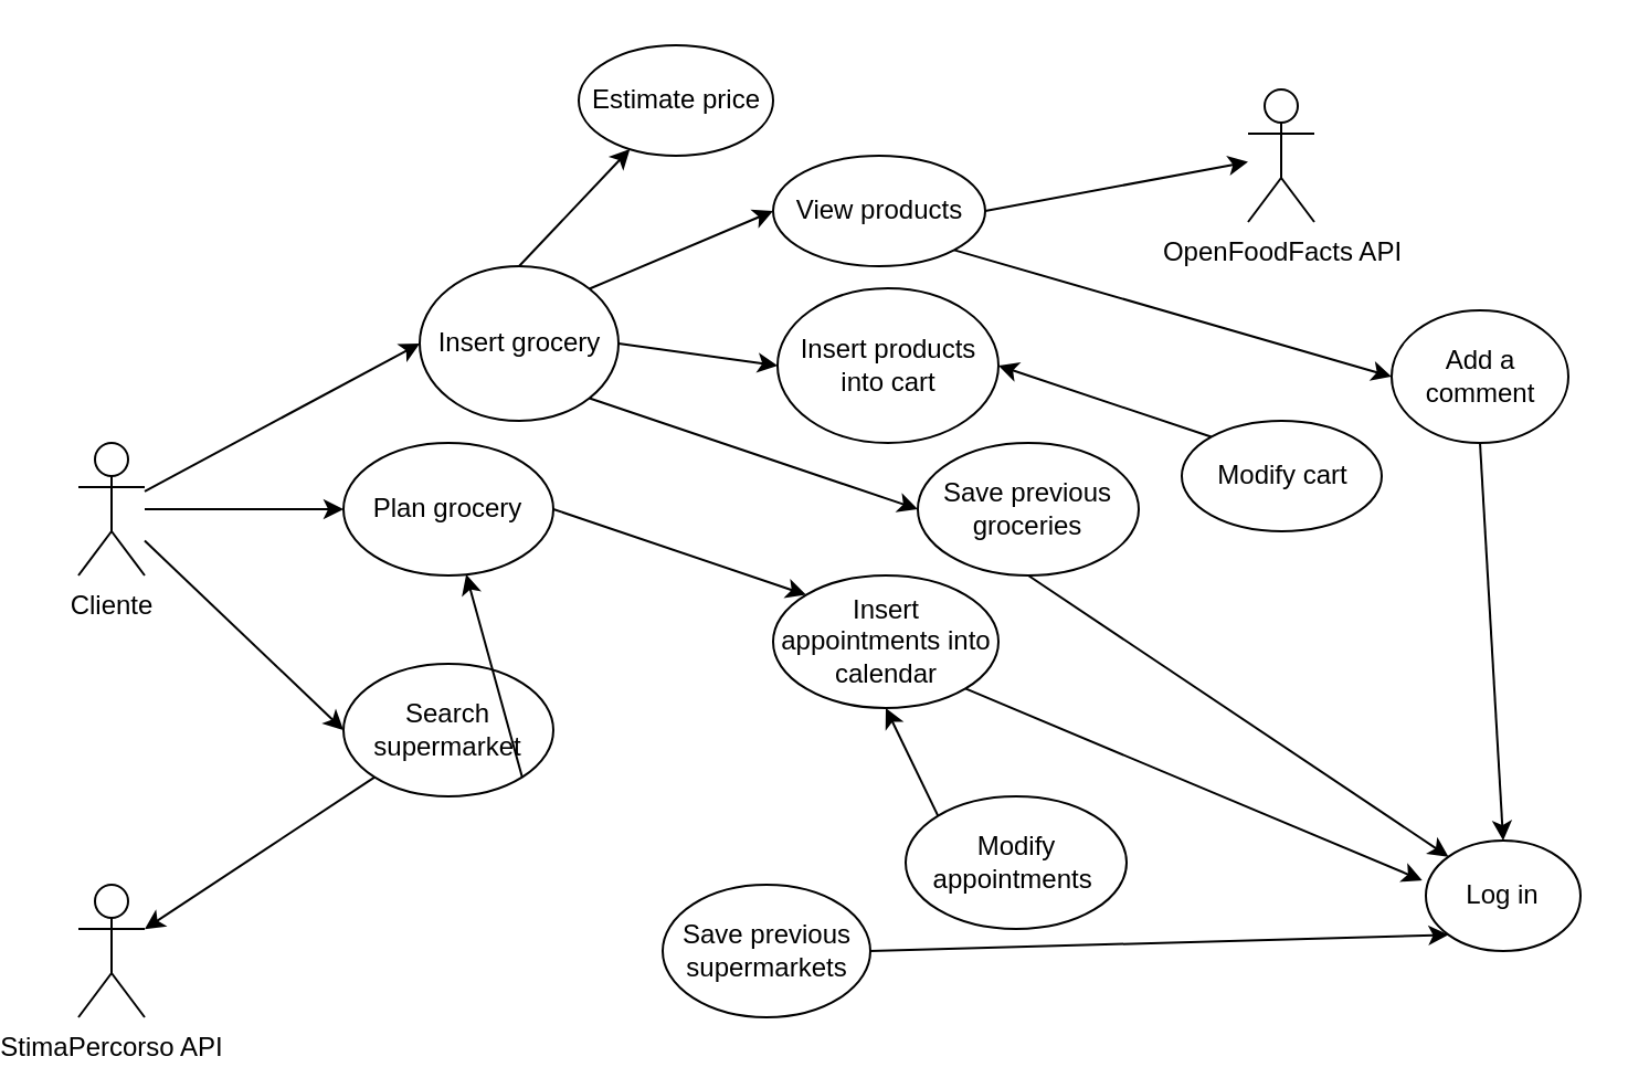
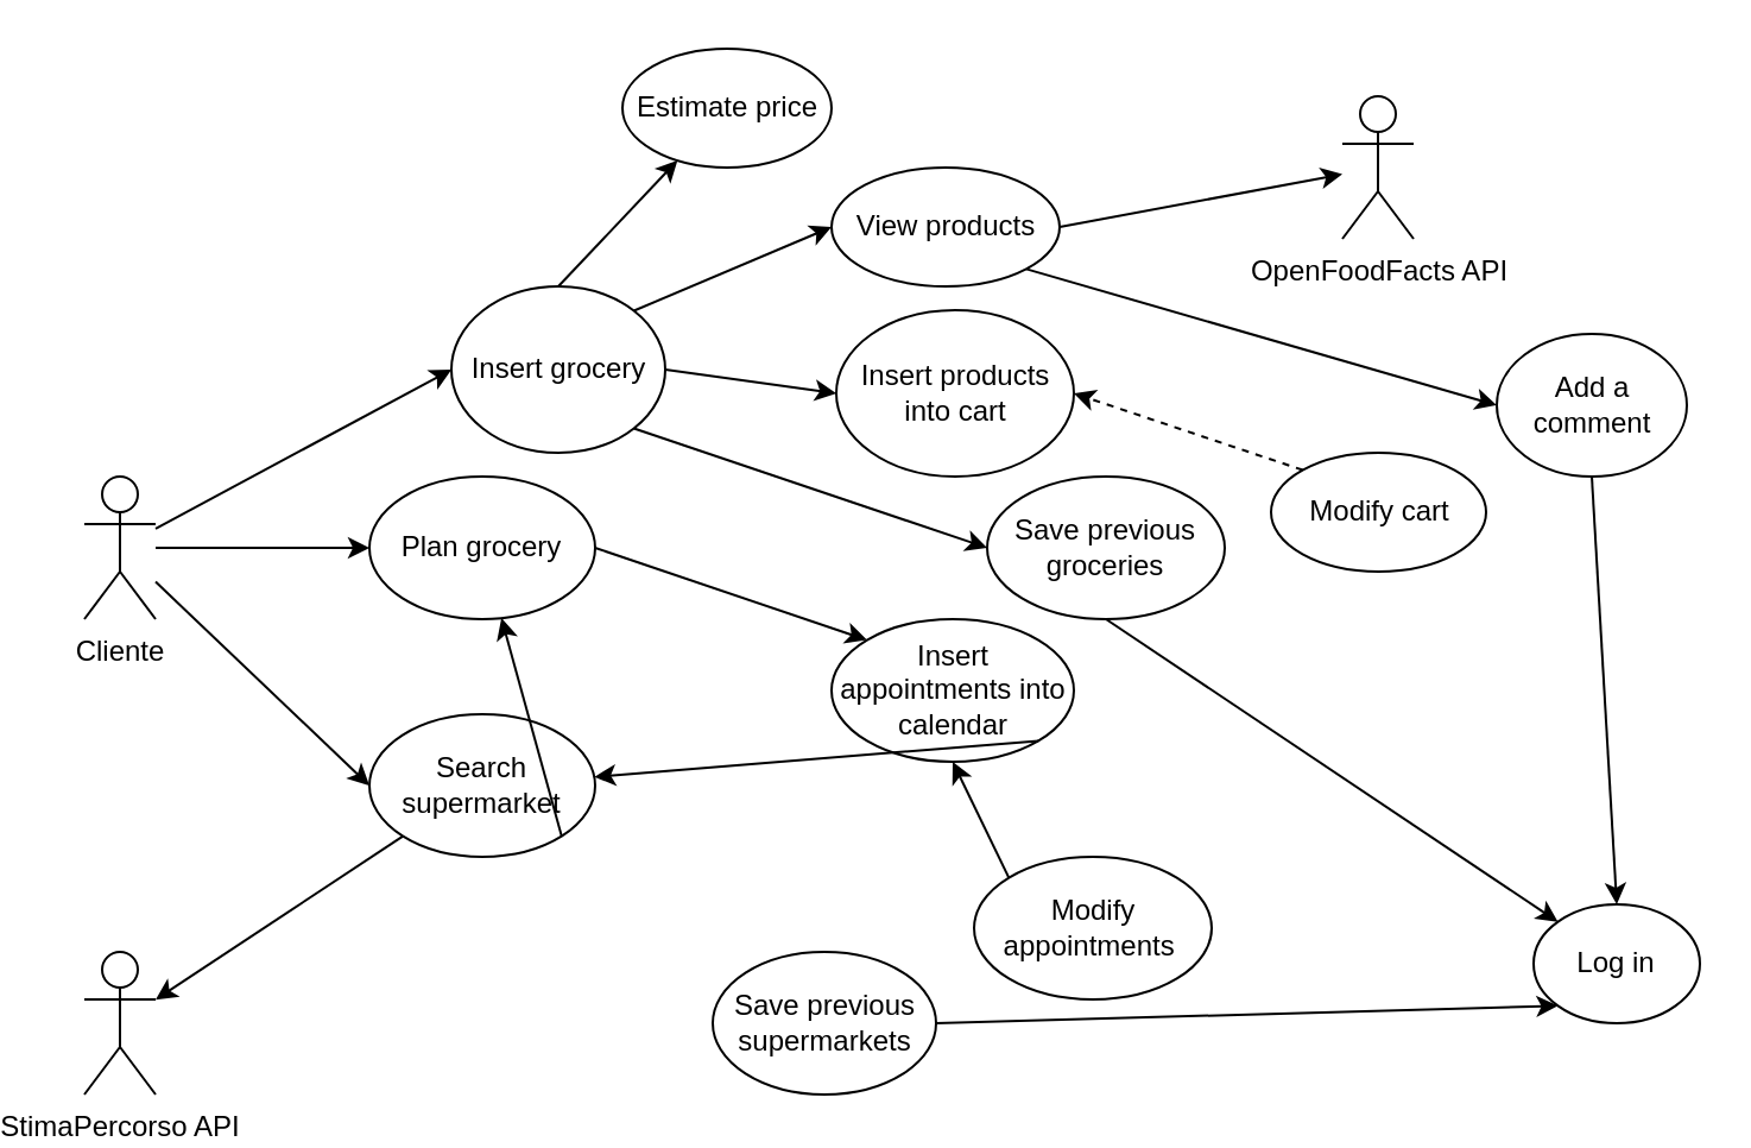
  <mxCell id="0" />
  <mxCell id="1" parent="0" />
  <mxCell id="2" value="Cliente&lt;br&gt;" style="shape=umlActor;verticalLabelPosition=bottom;verticalAlign=top;html=1;outlineConnect=0;" vertex="1" parent="1"><mxGeometry x="20" y="200" width="30" height="60" as="geometry" /></mxCell>
  <mxCell id="3" value="Insert grocery" style="ellipse;whiteSpace=wrap;html=1;" vertex="1" parent="1"><mxGeometry x="174.5" y="120" width="90" height="70" as="geometry" /></mxCell>
  <mxCell id="4" value="View products" style="ellipse;whiteSpace=wrap;html=1;" vertex="1" parent="1"><mxGeometry x="334.5" y="70" width="96" height="50" as="geometry" /></mxCell>
  <mxCell id="5" value="Insert products into cart" style="ellipse;whiteSpace=wrap;html=1;" vertex="1" parent="1"><mxGeometry x="336.5" y="130" width="100" height="70" as="geometry" /></mxCell>
  <mxCell id="6" value="Plan grocery" style="ellipse;whiteSpace=wrap;html=1;" vertex="1" parent="1"><mxGeometry x="140" y="200" width="95" height="60" as="geometry" /></mxCell>
  <mxCell id="7" value="Log in" style="ellipse;whiteSpace=wrap;html=1;" vertex="1" parent="1"><mxGeometry x="630" y="380" width="70" height="50" as="geometry" /></mxCell>
  <mxCell id="8" value="Search supermarket" style="ellipse;whiteSpace=wrap;html=1;" vertex="1" parent="1"><mxGeometry x="140" y="300" width="95" height="60" as="geometry" /></mxCell>
  <mxCell id="9" value="" style="endArrow=classic;html=1;rounded=0;entryX=0;entryY=0.5;entryDx=0;entryDy=0;" edge="1" parent="1" source="2" target="3"><mxGeometry width="50" height="50" relative="1" as="geometry"><mxPoint x="90" y="180" as="sourcePoint" /><mxPoint x="180" y="160" as="targetPoint" /></mxGeometry></mxCell>
  <mxCell id="10" value="" style="endArrow=classic;html=1;rounded=0;entryX=0;entryY=0.5;entryDx=0;entryDy=0;" edge="1" parent="1" source="2" target="6"><mxGeometry width="50" height="50" relative="1" as="geometry"><mxPoint x="340" y="240" as="sourcePoint" /><mxPoint x="390" y="190" as="targetPoint" /></mxGeometry></mxCell>
  <mxCell id="11" value="" style="endArrow=classic;html=1;rounded=0;entryX=0;entryY=0.5;entryDx=0;entryDy=0;" edge="1" parent="1" source="2" target="8"><mxGeometry width="50" height="50" relative="1" as="geometry"><mxPoint x="340" y="240" as="sourcePoint" /><mxPoint x="390" y="190" as="targetPoint" /></mxGeometry></mxCell>
  <mxCell id="12" value="" style="endArrow=classic;html=1;rounded=0;exitX=1;exitY=0;exitDx=0;exitDy=0;entryX=0;entryY=0.5;entryDx=0;entryDy=0;" edge="1" parent="1" source="3" target="4"><mxGeometry width="50" height="50" relative="1" as="geometry"><mxPoint x="304.5" y="240" as="sourcePoint" /><mxPoint x="354.5" y="190" as="targetPoint" /></mxGeometry></mxCell>
  <mxCell id="13" value="" style="endArrow=classic;html=1;rounded=0;exitX=1;exitY=0.5;exitDx=0;exitDy=0;entryX=0;entryY=0.5;entryDx=0;entryDy=0;" edge="1" parent="1" source="3" target="5"><mxGeometry width="50" height="50" relative="1" as="geometry"><mxPoint x="304.5" y="240" as="sourcePoint" /><mxPoint x="354.5" y="190" as="targetPoint" /></mxGeometry></mxCell>
  <mxCell id="14" value="Insert appointments into calendar" style="ellipse;whiteSpace=wrap;html=1;" vertex="1" parent="1"><mxGeometry x="334.5" y="260" width="102" height="60" as="geometry" /></mxCell>
  <mxCell id="15" value="" style="endArrow=classic;html=1;rounded=0;exitX=1;exitY=0.5;exitDx=0;exitDy=0;entryX=0;entryY=0;entryDx=0;entryDy=0;" edge="1" parent="1" source="6" target="14"><mxGeometry width="50" height="50" relative="1" as="geometry"><mxPoint x="304.5" y="230" as="sourcePoint" /><mxPoint x="354.5" y="180" as="targetPoint" /></mxGeometry></mxCell>
  <mxCell id="16" value="Add a comment" style="ellipse;whiteSpace=wrap;html=1;" vertex="1" parent="1"><mxGeometry x="614.5" y="140" width="80" height="60" as="geometry" /></mxCell>
  <mxCell id="17" value="Save previous groceries" style="ellipse;whiteSpace=wrap;html=1;" vertex="1" parent="1"><mxGeometry x="400" y="200" width="100" height="60" as="geometry" /></mxCell>
  <mxCell id="18" value="" style="endArrow=classic;html=1;rounded=0;exitX=1;exitY=1;exitDx=0;exitDy=0;entryX=0;entryY=0.5;entryDx=0;entryDy=0;" edge="1" parent="1" source="3" target="17"><mxGeometry width="50" height="50" relative="1" as="geometry"><mxPoint x="314.5" y="310" as="sourcePoint" /><mxPoint x="364.5" y="260" as="targetPoint" /></mxGeometry></mxCell>
- <mxCell id="19" value="" style="endArrow=classic;html=1;rounded=0;entryX=-0.024;entryY=0.36;entryDx=0;entryDy=0;entryPerimeter=0;exitX=1;exitY=1;exitDx=0;exitDy=0;" edge="1" parent="1" source="14" target="7"><mxGeometry width="50" height="50" relative="1" as="geometry"><mxPoint x="294.5" y="290" as="sourcePoint" /><mxPoint x="344.5" y="240" as="targetPoint" /></mxGeometry></mxCell>
+ <mxCell id="19" value="" style="endArrow=classic;html=1;rounded=0;exitX=1;exitY=1;exitDx=0;exitDy=0;" edge="1" parent="1" source="14" target="8"><mxGeometry width="50" height="50" relative="1" as="geometry"><mxPoint x="294.5" y="290" as="sourcePoint" /><mxPoint x="344.5" y="240" as="targetPoint" /></mxGeometry></mxCell>
  <mxCell id="20" value="" style="endArrow=classic;html=1;rounded=0;entryX=0;entryY=0;entryDx=0;entryDy=0;exitX=0.5;exitY=1;exitDx=0;exitDy=0;" edge="1" parent="1" source="17" target="7"><mxGeometry width="50" height="50" relative="1" as="geometry"><mxPoint x="294.5" y="290" as="sourcePoint" /><mxPoint x="344.5" y="240" as="targetPoint" /></mxGeometry></mxCell>
  <mxCell id="21" value="" style="endArrow=classic;html=1;rounded=0;entryX=0.5;entryY=0;entryDx=0;entryDy=0;exitX=0.5;exitY=1;exitDx=0;exitDy=0;" edge="1" parent="1" source="16" target="7"><mxGeometry width="50" height="50" relative="1" as="geometry"><mxPoint x="294.5" y="290" as="sourcePoint" /><mxPoint x="344.5" y="240" as="targetPoint" /></mxGeometry></mxCell>
  <mxCell id="22" value="" style="endArrow=classic;html=1;rounded=0;entryX=0;entryY=0.5;entryDx=0;entryDy=0;exitX=1;exitY=1;exitDx=0;exitDy=0;" edge="1" parent="1" source="4" target="16"><mxGeometry width="50" height="50" relative="1" as="geometry"><mxPoint x="294.5" y="290" as="sourcePoint" /><mxPoint x="344.5" y="240" as="targetPoint" /></mxGeometry></mxCell>
  <mxCell id="23" value="Save previous supermarkets" style="ellipse;whiteSpace=wrap;html=1;" vertex="1" parent="1"><mxGeometry x="284.5" y="400" width="94" height="60" as="geometry" /></mxCell>
  <mxCell id="24" value="" style="endArrow=classic;html=1;rounded=0;exitX=1;exitY=1;exitDx=0;exitDy=0;" edge="1" parent="1" source="8" target="6"><mxGeometry width="50" height="50" relative="1" as="geometry"><mxPoint x="294.5" y="280" as="sourcePoint" /><mxPoint x="344.5" y="230" as="targetPoint" /></mxGeometry></mxCell>
  <mxCell id="25" value="OpenFoodFacts API&lt;br&gt;" style="shape=umlActor;verticalLabelPosition=bottom;verticalAlign=top;html=1;outlineConnect=0;" vertex="1" parent="1"><mxGeometry x="549.5" y="40" width="30" height="60" as="geometry" /></mxCell>
  <mxCell id="26" value="" style="endArrow=classic;html=1;rounded=0;exitX=1;exitY=0.5;exitDx=0;exitDy=0;" edge="1" parent="1" source="4" target="25"><mxGeometry width="50" height="50" relative="1" as="geometry"><mxPoint x="294.5" y="300" as="sourcePoint" /><mxPoint x="344.5" y="250" as="targetPoint" /></mxGeometry></mxCell>
  <mxCell id="27" value="StimaPercorso API&lt;br&gt;" style="shape=umlActor;verticalLabelPosition=bottom;verticalAlign=top;html=1;outlineConnect=0;" vertex="1" parent="1"><mxGeometry x="20" y="400" width="30" height="60" as="geometry" /></mxCell>
  <mxCell id="28" value="" style="endArrow=classic;html=1;rounded=0;exitX=0;exitY=1;exitDx=0;exitDy=0;" edge="1" parent="1" source="8" target="27"><mxGeometry width="50" height="50" relative="1" as="geometry"><mxPoint x="330" y="300" as="sourcePoint" /><mxPoint x="380" y="250" as="targetPoint" /></mxGeometry></mxCell>
  <mxCell id="29" value="Modify appointments&amp;nbsp;" style="ellipse;whiteSpace=wrap;html=1;" vertex="1" parent="1"><mxGeometry x="394.5" y="360" width="100" height="60" as="geometry" /></mxCell>
  <mxCell id="30" value="" style="endArrow=classic;html=1;rounded=0;entryX=0.5;entryY=1;entryDx=0;entryDy=0;exitX=0;exitY=0;exitDx=0;exitDy=0;" edge="1" parent="1" source="29" target="14"><mxGeometry width="50" height="50" relative="1" as="geometry"><mxPoint x="294.5" y="300" as="sourcePoint" /><mxPoint x="344.5" y="250" as="targetPoint" /></mxGeometry></mxCell>
  <mxCell id="31" value="" style="endArrow=classic;html=1;rounded=0;exitX=0.5;exitY=0;exitDx=0;exitDy=0;" edge="1" parent="1" source="3" target="32"><mxGeometry width="50" height="50" relative="1" as="geometry"><mxPoint x="314.5" y="300" as="sourcePoint" /><mxPoint x="264.5" y="70" as="targetPoint" /></mxGeometry></mxCell>
  <mxCell id="32" value="Estimate price" style="ellipse;whiteSpace=wrap;html=1;" vertex="1" parent="1"><mxGeometry x="246.5" y="20" width="88" height="50" as="geometry" /></mxCell>
  <mxCell id="33" value="Modify cart" style="ellipse;whiteSpace=wrap;html=1;" vertex="1" parent="1"><mxGeometry x="519.5" y="190" width="90.5" height="50" as="geometry" /></mxCell>
- <mxCell id="34" value="" style="endArrow=classic;html=1;rounded=0;entryX=1;entryY=0.5;entryDx=0;entryDy=0;exitX=0;exitY=0;exitDx=0;exitDy=0;" edge="1" parent="1" source="33" target="5"><mxGeometry width="50" height="50" relative="1" as="geometry"><mxPoint x="370" y="250" as="sourcePoint" /><mxPoint x="420" y="200" as="targetPoint" /></mxGeometry></mxCell>
+ <mxCell id="34" value="" style="endArrow=classic;html=1;rounded=0;entryX=1;entryY=0.5;entryDx=0;entryDy=0;exitX=0;exitY=0;exitDx=0;exitDy=0;dashed=1;" edge="1" parent="1" source="33" target="5"><mxGeometry width="50" height="50" relative="1" as="geometry"><mxPoint x="370" y="250" as="sourcePoint" /><mxPoint x="420" y="200" as="targetPoint" /></mxGeometry></mxCell>
  <mxCell id="35" value="" style="endArrow=classic;html=1;rounded=0;entryX=0;entryY=1;entryDx=0;entryDy=0;exitX=1;exitY=0.5;exitDx=0;exitDy=0;" edge="1" parent="1" source="23" target="7"><mxGeometry width="50" height="50" relative="1" as="geometry"><mxPoint x="370" y="250" as="sourcePoint" /><mxPoint x="420" y="200" as="targetPoint" /></mxGeometry></mxCell>
